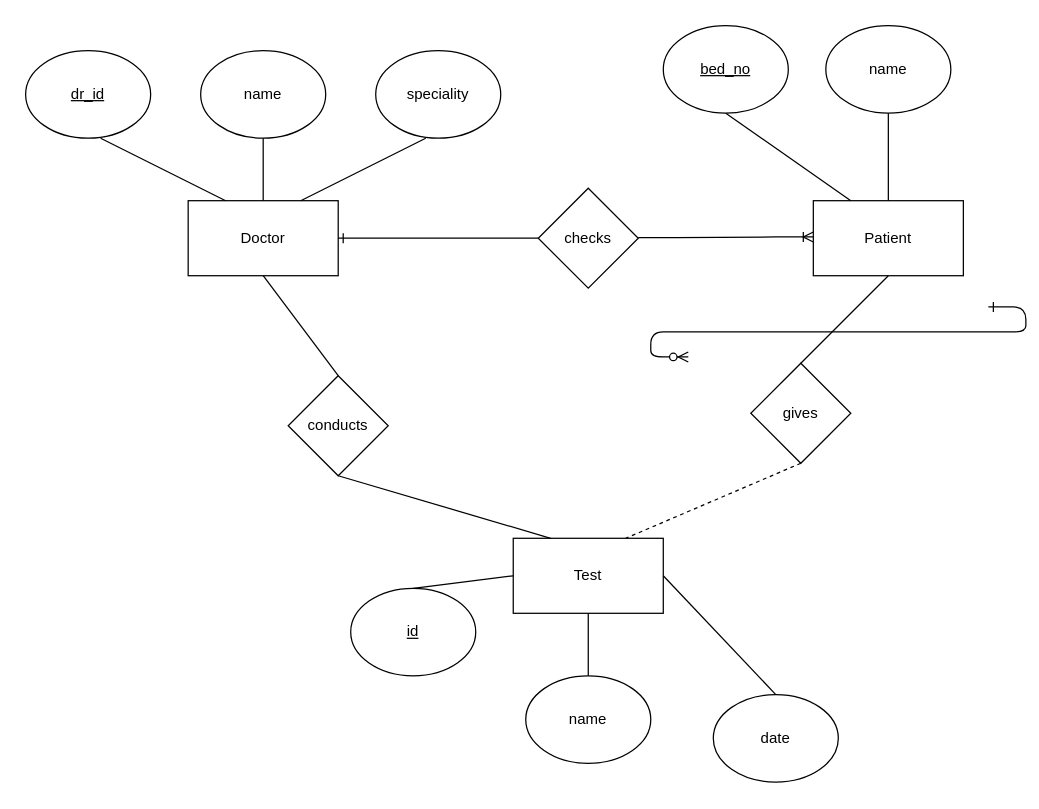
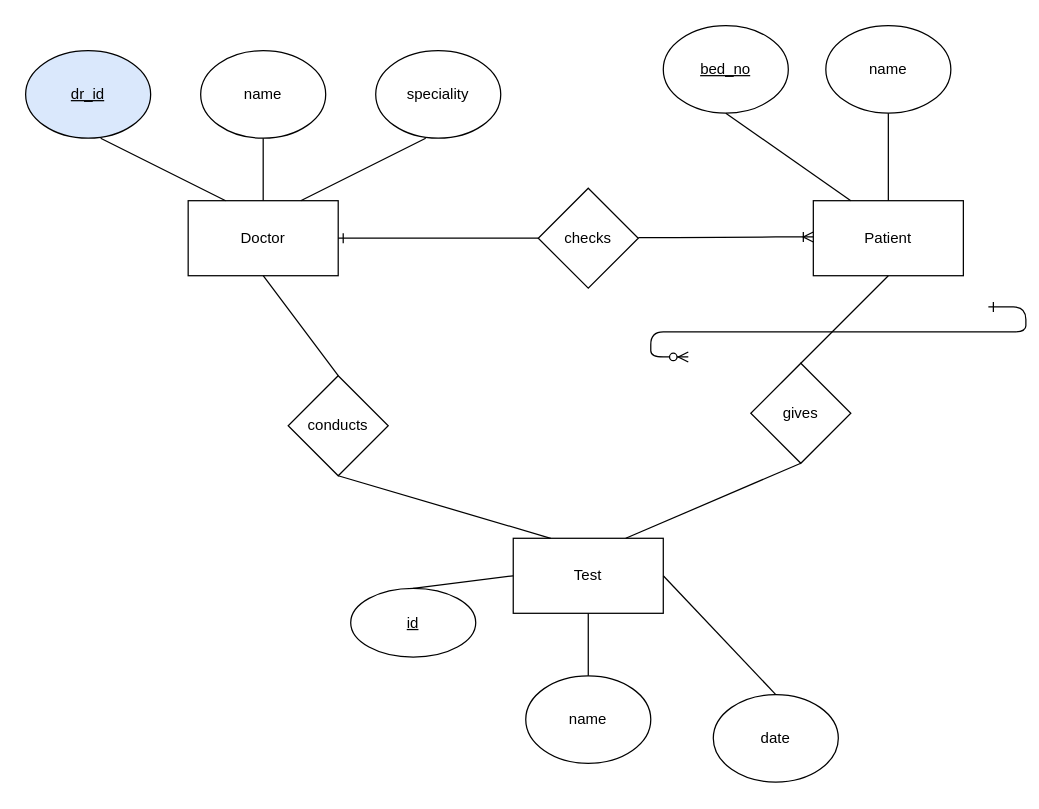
  <mxCell id="0" />
  <mxCell id="1" parent="0" />
  <mxCell id="2" value="" style="edgeStyle=entityRelationEdgeStyle;endArrow=ERzeroToMany;startArrow=ERone;endFill=1;startFill=0;" parent="1" edge="1"><mxGeometry width="100" height="100" relative="1" as="geometry"><mxPoint x="790" y="245" as="sourcePoint" /><mxPoint x="550" y="285" as="targetPoint" /></mxGeometry></mxCell>
  <mxCell id="3" value="Doctor" style="rounded=0;whiteSpace=wrap;html=1;" vertex="1" parent="1"><mxGeometry x="150" y="160" width="120" height="60" as="geometry" /></mxCell>
  <mxCell id="4" value="Patient" style="rounded=0;whiteSpace=wrap;html=1;" vertex="1" parent="1"><mxGeometry x="650" y="160" width="120" height="60" as="geometry" /></mxCell>
  <mxCell id="5" value="Test" style="rounded=0;whiteSpace=wrap;html=1;" vertex="1" parent="1"><mxGeometry x="410" y="430" width="120" height="60" as="geometry" /></mxCell>
  <mxCell id="6" value="checks" style="rhombus;whiteSpace=wrap;html=1;" vertex="1" parent="1"><mxGeometry x="430" y="150" width="80" height="80" as="geometry" /></mxCell>
  <mxCell id="7" value="conducts" style="rhombus;whiteSpace=wrap;html=1;" vertex="1" parent="1"><mxGeometry x="230" y="300" width="80" height="80" as="geometry" /></mxCell>
  <mxCell id="8" value="gives" style="rhombus;whiteSpace=wrap;html=1;" vertex="1" parent="1"><mxGeometry x="600" y="290" width="80" height="80" as="geometry" /></mxCell>
- <mxCell id="9" value="dr_id" style="ellipse;whiteSpace=wrap;html=1;fontStyle=4" vertex="1" parent="1"><mxGeometry x="20" y="40" width="100" height="70" as="geometry" /></mxCell>
+ <mxCell id="9" value="dr_id" style="ellipse;whiteSpace=wrap;html=1;fontStyle=4;fillColor=#dae8fc;" vertex="1" parent="1"><mxGeometry x="20" y="40" width="100" height="70" as="geometry" /></mxCell>
  <mxCell id="10" value="name" style="ellipse;whiteSpace=wrap;html=1;" vertex="1" parent="1"><mxGeometry x="160" y="40" width="100" height="70" as="geometry" /></mxCell>
  <mxCell id="11" value="speciality" style="ellipse;whiteSpace=wrap;html=1;" vertex="1" parent="1"><mxGeometry x="300" y="40" width="100" height="70" as="geometry" /></mxCell>
  <mxCell id="12" value="name" style="ellipse;whiteSpace=wrap;html=1;" vertex="1" parent="1"><mxGeometry x="660" y="20" width="100" height="70" as="geometry" /></mxCell>
  <mxCell id="13" value="bed_no" style="ellipse;whiteSpace=wrap;html=1;fontStyle=4" vertex="1" parent="1"><mxGeometry x="530" y="20" width="100" height="70" as="geometry" /></mxCell>
  <mxCell id="14" value="name" style="ellipse;whiteSpace=wrap;html=1;" vertex="1" parent="1"><mxGeometry x="420" y="540" width="100" height="70" as="geometry" /></mxCell>
- <mxCell id="15" value="id" style="ellipse;whiteSpace=wrap;html=1;fontStyle=4" vertex="1" parent="1"><mxGeometry x="280" y="470" width="100" height="70" as="geometry" /></mxCell>
+ <mxCell id="15" value="id" style="ellipse;whiteSpace=wrap;html=1;fontStyle=4" vertex="1" parent="1"><mxGeometry x="280" y="470" width="100" height="55" as="geometry" /></mxCell>
  <mxCell id="16" value="date" style="ellipse;whiteSpace=wrap;html=1;" vertex="1" parent="1"><mxGeometry x="570" y="555" width="100" height="70" as="geometry" /></mxCell>
  <mxCell id="17" value="" style="endArrow=none;html=1;rounded=0;entryX=0.25;entryY=0;entryDx=0;entryDy=0;" edge="1" parent="1" target="3"><mxGeometry width="50" height="50" relative="1" as="geometry"><mxPoint x="80" y="110" as="sourcePoint" /><mxPoint x="130" y="110" as="targetPoint" /></mxGeometry></mxCell>
  <mxCell id="18" value="" style="endArrow=none;html=1;rounded=0;entryX=0.5;entryY=0;entryDx=0;entryDy=0;exitX=0.5;exitY=1;exitDx=0;exitDy=0;" edge="1" parent="1" source="10" target="3"><mxGeometry width="50" height="50" relative="1" as="geometry"><mxPoint x="190" y="110" as="sourcePoint" /><mxPoint x="290" y="160" as="targetPoint" /></mxGeometry></mxCell>
  <mxCell id="19" value="" style="endArrow=none;html=1;rounded=0;entryX=0.25;entryY=0;entryDx=0;entryDy=0;" edge="1" parent="1" target="4"><mxGeometry width="50" height="50" relative="1" as="geometry"><mxPoint x="580" y="90" as="sourcePoint" /><mxPoint x="680" y="140" as="targetPoint" /></mxGeometry></mxCell>
  <mxCell id="20" value="" style="endArrow=none;html=1;rounded=0;exitX=0.5;exitY=0;exitDx=0;exitDy=0;" edge="1" parent="1" source="4"><mxGeometry width="50" height="50" relative="1" as="geometry"><mxPoint x="660" y="140" as="sourcePoint" /><mxPoint x="710" y="90" as="targetPoint" /></mxGeometry></mxCell>
  <mxCell id="21" value="" style="endArrow=none;html=1;rounded=0;exitX=0.75;exitY=0;exitDx=0;exitDy=0;" edge="1" parent="1" source="3"><mxGeometry width="50" height="50" relative="1" as="geometry"><mxPoint x="290" y="160" as="sourcePoint" /><mxPoint x="340" y="110" as="targetPoint" /></mxGeometry></mxCell>
  <mxCell id="22" value="" style="endArrow=none;html=1;rounded=0;exitX=0.5;exitY=0;exitDx=0;exitDy=0;" edge="1" parent="1" source="7"><mxGeometry width="50" height="50" relative="1" as="geometry"><mxPoint x="160" y="270" as="sourcePoint" /><mxPoint x="210" y="220" as="targetPoint" /></mxGeometry></mxCell>
  <mxCell id="23" value="" style="endArrow=none;html=1;rounded=0;exitX=0.25;exitY=0;exitDx=0;exitDy=0;" edge="1" parent="1" source="5"><mxGeometry width="50" height="50" relative="1" as="geometry"><mxPoint x="330" y="460" as="sourcePoint" /><mxPoint x="270" y="380" as="targetPoint" /></mxGeometry></mxCell>
  <mxCell id="24" value="" style="endArrow=none;html=1;rounded=0;exitX=0.5;exitY=0;exitDx=0;exitDy=0;" edge="1" parent="1" source="15"><mxGeometry width="50" height="50" relative="1" as="geometry"><mxPoint x="360" y="510" as="sourcePoint" /><mxPoint x="410" y="460" as="targetPoint" /></mxGeometry></mxCell>
  <mxCell id="25" value="" style="endArrow=none;html=1;rounded=0;exitX=0.5;exitY=0;exitDx=0;exitDy=0;" edge="1" parent="1" source="14"><mxGeometry width="50" height="50" relative="1" as="geometry"><mxPoint x="420" y="540" as="sourcePoint" /><mxPoint x="470" y="490" as="targetPoint" /></mxGeometry></mxCell>
  <mxCell id="26" value="" style="endArrow=none;html=1;rounded=0;entryX=0.5;entryY=0;entryDx=0;entryDy=0;" edge="1" parent="1" target="16"><mxGeometry width="50" height="50" relative="1" as="geometry"><mxPoint x="530" y="460" as="sourcePoint" /><mxPoint x="580" y="410" as="targetPoint" /></mxGeometry></mxCell>
- <mxCell id="27" value="" style="endArrow=none;html=1;rounded=0;exitX=0.5;exitY=1;exitDx=0;exitDy=0;entryX=0.75;entryY=0;entryDx=0;entryDy=0;dashed=1;" edge="1" parent="1" source="8" target="5"><mxGeometry width="50" height="50" relative="1" as="geometry"><mxPoint x="665" y="470" as="sourcePoint" /><mxPoint x="495" y="420" as="targetPoint" /></mxGeometry></mxCell>
+ <mxCell id="27" value="" style="endArrow=none;html=1;rounded=0;exitX=0.5;exitY=1;exitDx=0;exitDy=0;entryX=0.75;entryY=0;entryDx=0;entryDy=0;" edge="1" parent="1" source="8" target="5"><mxGeometry width="50" height="50" relative="1" as="geometry"><mxPoint x="665" y="470" as="sourcePoint" /><mxPoint x="495" y="420" as="targetPoint" /></mxGeometry></mxCell>
  <mxCell id="28" value="" style="endArrow=none;html=1;rounded=0;exitX=0.5;exitY=1;exitDx=0;exitDy=0;entryX=0.5;entryY=0;entryDx=0;entryDy=0;" edge="1" parent="1" target="8"><mxGeometry width="50" height="50" relative="1" as="geometry"><mxPoint x="710" y="220" as="sourcePoint" /><mxPoint x="570" y="280" as="targetPoint" /></mxGeometry></mxCell>
  <mxCell id="29" value="" style="edgeStyle=entityRelationEdgeStyle;fontSize=12;html=1;endArrow=ERoneToMany;rounded=0;" edge="1" parent="1"><mxGeometry width="100" height="100" relative="1" as="geometry"><mxPoint x="510" y="189.44" as="sourcePoint" /><mxPoint x="650" y="189" as="targetPoint" /></mxGeometry></mxCell>
  <mxCell id="30" value="" style="edgeStyle=entityRelationEdgeStyle;fontSize=12;html=1;endArrow=ERone;endFill=1;rounded=0;entryX=1;entryY=0.5;entryDx=0;entryDy=0;" edge="1" parent="1" target="3"><mxGeometry width="100" height="100" relative="1" as="geometry"><mxPoint x="400" y="190" as="sourcePoint" /><mxPoint x="230" y="320" as="targetPoint" /></mxGeometry></mxCell>
